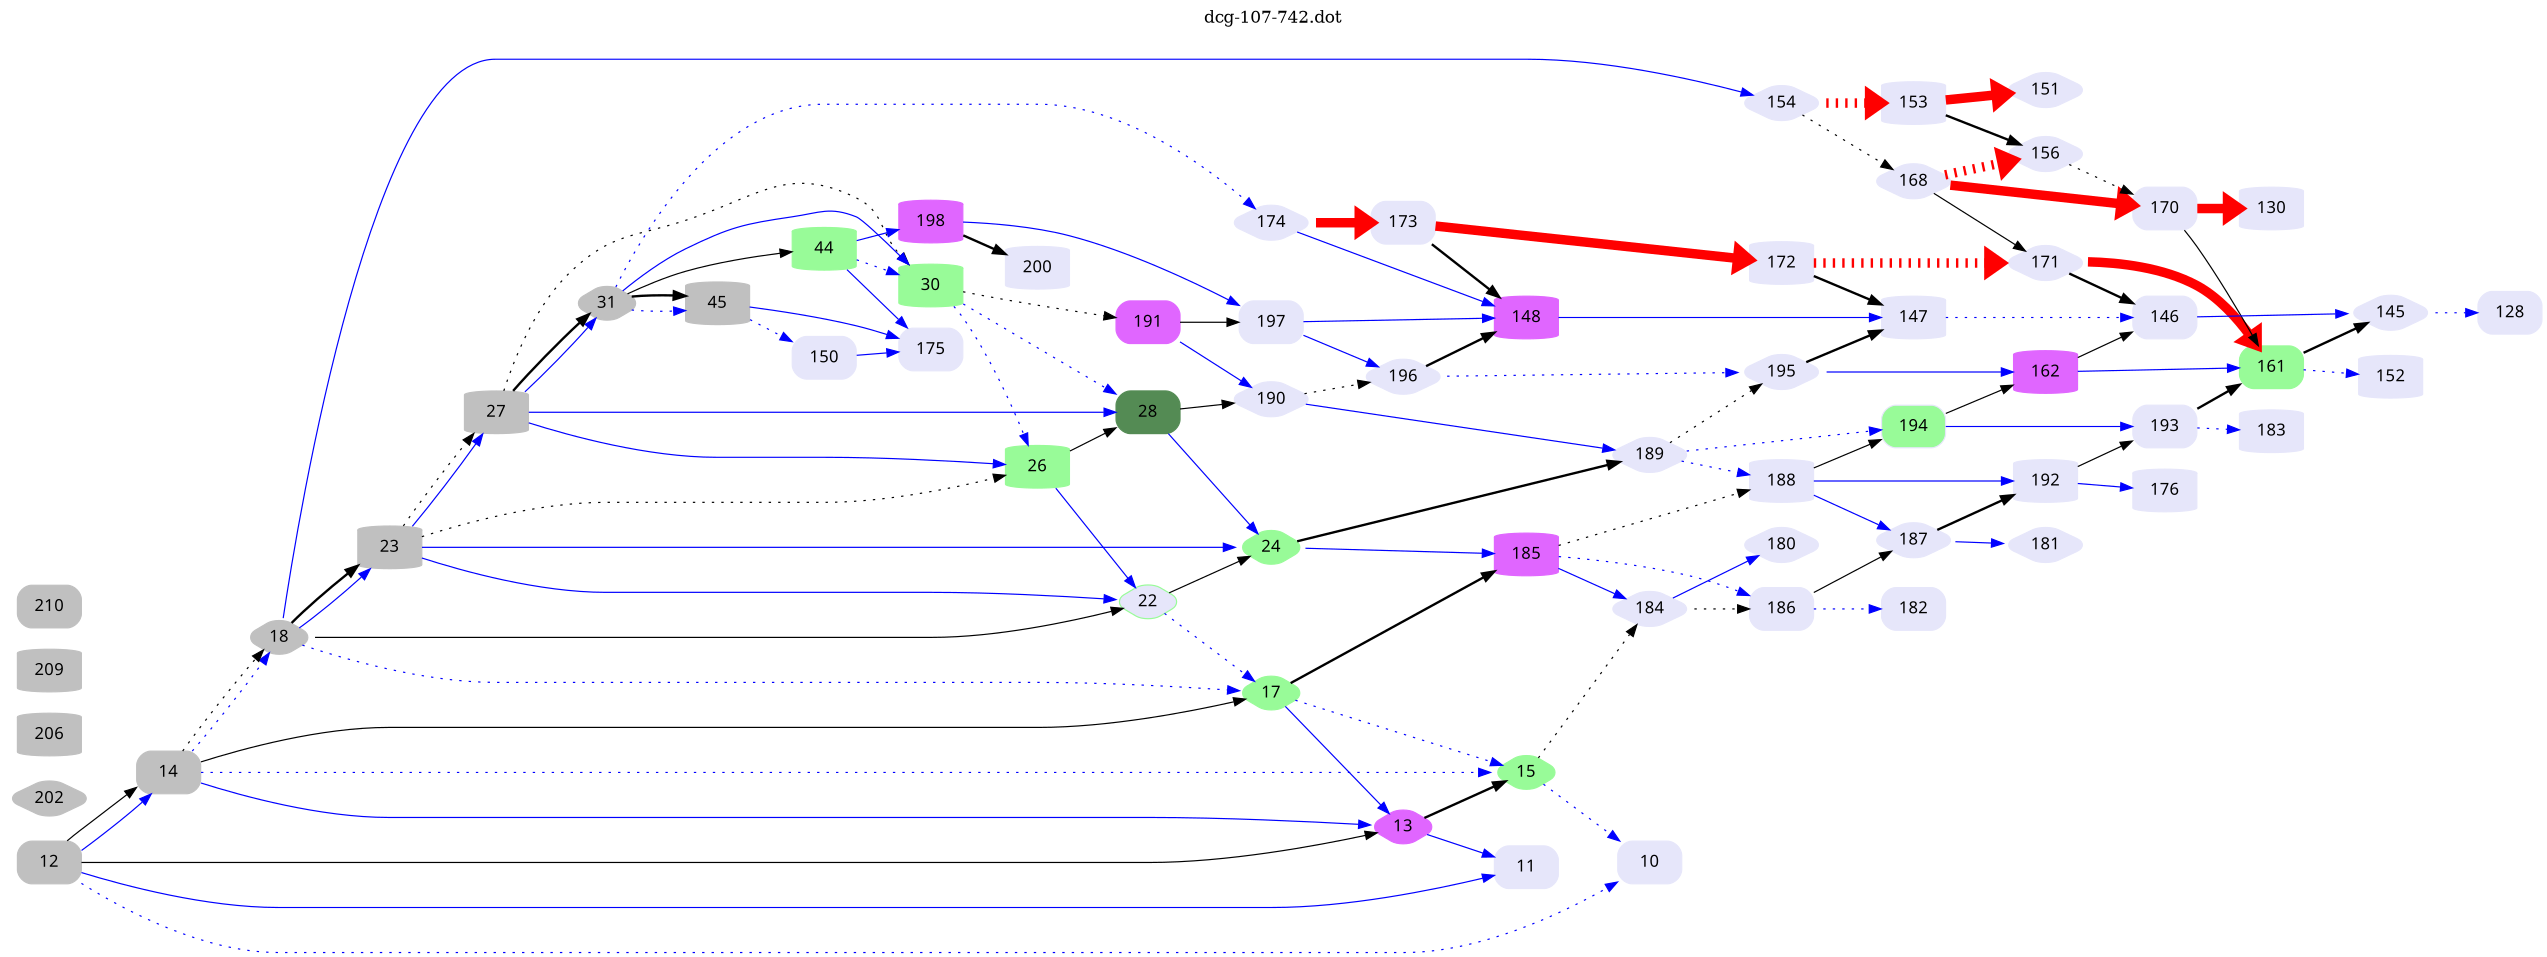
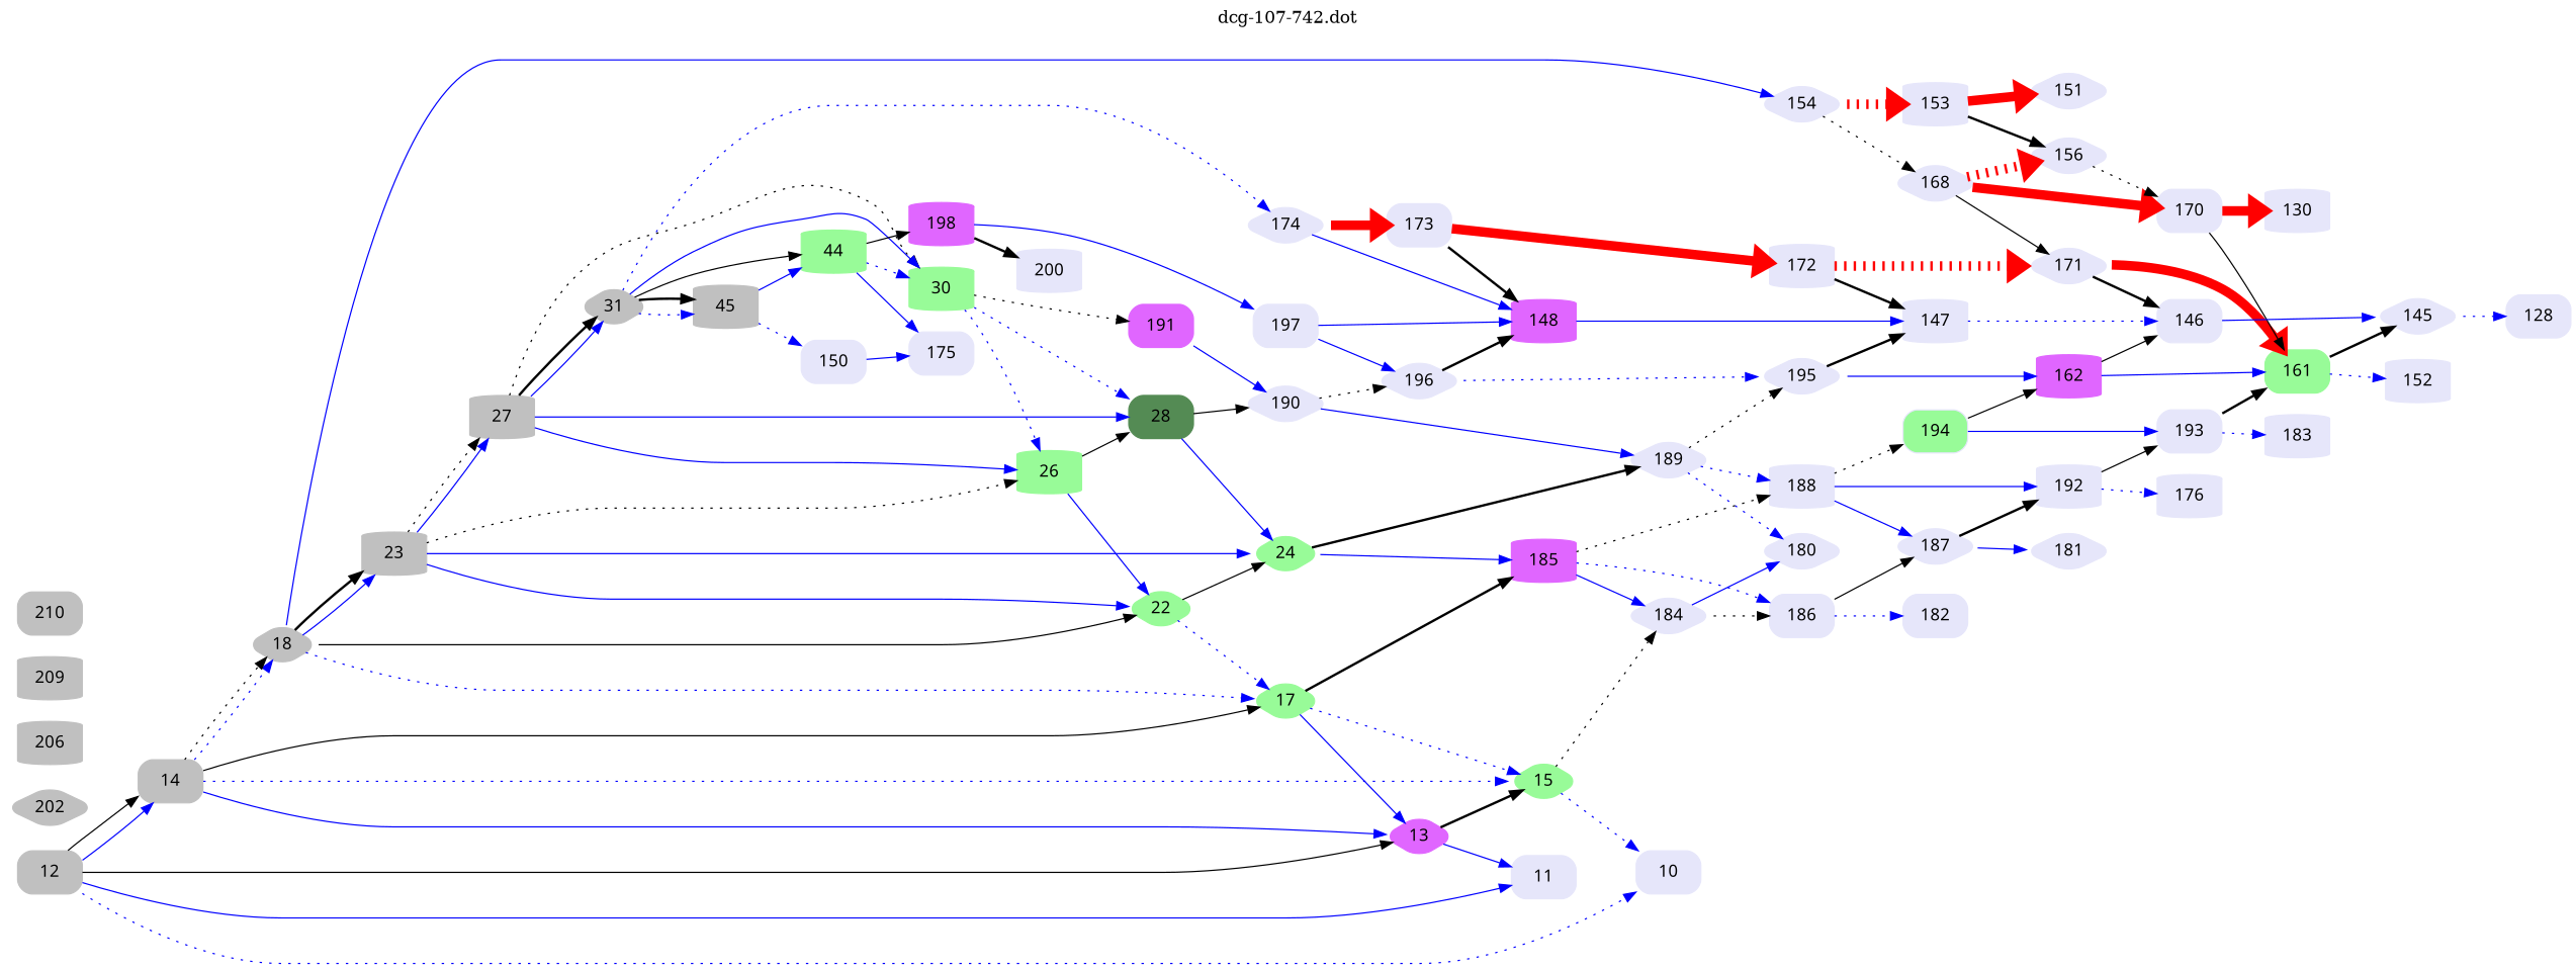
  digraph {
    label="dcg-107-742.dot"
    labelloc=t
    rankdir=LR
    node [color=lavender fontname="sans-serif" shape=diamond style="rounded,filled"]
    edge [color=blue penwidth=1 style=solid]
    n1 [color=grey label=12 shape=box]
    n2 [label=11 shape=box]
    n3 [label=10 shape=box]
    n4 [color=grey label=14 shape=box]
    n5 [color=mediumorchid1 label=13]
    n6 [color=palegreen label=15]
    n7 [color=grey label=18]
    n8 [color=palegreen label=17]
    n9 [label=184]
    n10 [label=154]
    n11 [color=grey label=23 shape=cylinder]
-   n12 [color=palegreen label=22 fillcolor=lavender]
+   n12 [color=palegreen label=22]
    n13 [color=mediumorchid1 label=185 shape=cylinder]
    n14 [label=186 shape=box]
    n15 [label=180]
    n16 [label=153 shape=cylinder]
    n17 [label=168]
    n18 [color=palegreen label=24]
    n19 [color=grey label=27 shape=cylinder]
    n20 [color=palegreen label=26 shape=cylinder]
    n21 [label=188 shape=cylinder]
    n22 [label=151]
    n23 [label=156]
    n24 [label=171]
    n25 [label=170 shape=box]
    n26 [label=189]
    n27 [color=palegreen4 label=28 shape=box]
    n28 [color=grey label=31]
    n29 [color=palegreen label=30 shape=cylinder]
    n30 [fillcolor=palegreen label=194 shape=box]
    n31 [label=195]
    n32 [label=190]
    n33 [label=174]
    n34 [color=grey label=45 shape=cylinder]
    n35 [color=palegreen label=44 shape=cylinder]
    n36 [color=mediumorchid1 label=191 shape=box]
    n37 [label=196]
    n38 [color=mediumorchid1 label=148 shape=cylinder]
    n39 [label=173 shape=box]
    n40 [label=150 shape=box]
    n41 [color=mediumorchid1 label=198 shape=cylinder]
    n42 [label=175 shape=box]
    n43 [label=197 shape=box]
    n44 [label=147 shape=cylinder]
    n45 [label=172 shape=cylinder]
    n46 [label=200 shape=cylinder]
    n47 [label=187]
    n48 [label=192 shape=cylinder]
    n49 [label=193 shape=box]
    n50 [color=mediumorchid1 label=162 shape=cylinder]
    n51 [label=181]
    n52 [label=176 shape=cylinder]
    n53 [label=183 shape=cylinder]
    n54 [color=palegreen label=161 shape=box]
    n55 [label=146 shape=box]
    n56 [label=152 shape=cylinder]
    n57 [label=145]
    n58 [label=128 shape=box]
    n59 [label=182 shape=box]
    n60 [label=130 shape=cylinder]
    n61 [color=grey label=202]
    n62 [color=grey label=206 shape=cylinder]
    n63 [color=grey label=209 shape=cylinder]
    n64 [color=grey label=210 shape=box]
    n1 -> n2
    n1 -> n3 [style=dotted]
    n1 -> n4 [style=bold]
    n1 -> n4 [color="" penwidth=""]
    n1 -> n5 [color="" penwidth=""]
    n4 -> n5
    n4 -> n6 [style=dotted]
    n4 -> n7 [style=dotted]
    n4 -> n7 [style=dotted color="" penwidth=""]
    n4 -> n8 [color="" penwidth=""]
    n5 -> n2
    n5 -> n6 [style=bold color="" penwidth=""]
    n6 -> n3 [style=dotted]
    n6 -> n9 [style=dotted color="" penwidth=""]
    n7 -> n8 [style=dotted]
    n7 -> n10
    n7 -> n11
    n7 -> n11 [style=bold color="" penwidth=""]
    n7 -> n12 [color="" penwidth=""]
    n8 -> n5 [style=bold]
    n8 -> n6 [style=dotted]
    n8 -> n13 [style=bold color="" penwidth=""]
    n9 -> n14 [style=dotted color="" penwidth=""]
    n9 -> n15 [style=bold]
    n10 -> n16 [color=red penwidth=8 style=dotted]
    n10 -> n17 [style=dotted color="" penwidth=""]
    n11 -> n12 [style=bold]
    n11 -> n18 [style=bold]
    n11 -> n19
    n11 -> n19 [style=dotted color="" penwidth=""]
    n11 -> n20 [style=dotted color="" penwidth=""]
    n12 -> n8 [style=dotted]
    n12 -> n18 [color="" penwidth=""]
    n13 -> n9 [style=bold]
    n13 -> n14 [style=dotted]
    n13 -> n21 [style=dotted color="" penwidth=""]
    n14 -> n47 [color="" penwidth=""]
    n14 -> n59 [style=dotted]
    n16 -> n22 [color=red penwidth=8]
    n16 -> n23 [style=bold color="" penwidth=""]
    n17 -> n23 [color=red penwidth=8 style=dotted]
    n17 -> n24 [color="" penwidth=""]
    n17 -> n25 [color=red penwidth=8]
    n18 -> n13
    n18 -> n26 [style=bold color="" penwidth=""]
    n19 -> n20 [style=bold]
    n19 -> n27 [style=bold]
    n19 -> n28 [style=bold]
    n19 -> n28 [style=bold color="" penwidth=""]
    n19 -> n29 [style=dotted color="" penwidth=""]
    n20 -> n12 [style=bold]
    n20 -> n27 [color="" penwidth=""]
-   n21 -> n30 [color="" penwidth=""]
+   n21 -> n30 [style=dotted color="" penwidth=""]
    n21 -> n47 [style=bold]
    n21 -> n48
    n23 -> n25 [style=dotted color="" penwidth=""]
    n24 -> n54 [color=red penwidth=8 style=bold]
    n24 -> n55 [style=bold color="" penwidth=""]
    n25 -> n54 [color="" penwidth=""]
    n25 -> n60 [color=red penwidth=8 style=bold]
    n26 -> n21 [style=dotted]
-   n26 -> n30 [style=dotted]
+   n26 -> n15 [style=dotted]
    n26 -> n31 [style=dotted color="" penwidth=""]
    n27 -> n18 [style=bold]
    n27 -> n32 [color="" penwidth=""]
    n28 -> n29 [style=bold]
    n28 -> n33 [style=dotted]
    n28 -> n34 [style=dotted]
    n28 -> n34 [style=bold color="" penwidth=""]
    n28 -> n35 [color="" penwidth=""]
    n29 -> n20 [style=dotted]
    n29 -> n27 [style=dotted]
    n29 -> n36 [style=dotted color="" penwidth=""]
    n30 -> n49
    n30 -> n50 [color="" penwidth=""]
    n31 -> n44 [style=bold color="" penwidth=""]
    n31 -> n50
    n32 -> n26
    n32 -> n37 [style=dotted color="" penwidth=""]
    n33 -> n38
    n33 -> n39 [color=red penwidth=8]
-   n34 -> n42 [style=bold]
+   n34 -> n35 [style=bold]
    n34 -> n40 [style=dotted]
    n35 -> n29 [style=dotted]
-   n35 -> n41 [penwidth=""]
+   n35 -> n41 [color="" penwidth=""]
    n35 -> n42
    n36 -> n32
-   n36 -> n43 [color="" penwidth=""]
    n37 -> n31 [style=dotted]
    n37 -> n38 [style=bold color="" penwidth=""]
    n38 -> n44
    n39 -> n38 [style=bold color="" penwidth=""]
    n39 -> n45 [color=red penwidth=8 style=bold]
    n40 -> n42
    n41 -> n43 [style=bold]
    n41 -> n46 [style=bold color="" penwidth=""]
    n43 -> n37 [style=bold]
    n43 -> n38
    n44 -> n55 [style=dotted]
    n45 -> n24 [color=red penwidth=8 style=dotted]
    n45 -> n44 [style=bold color="" penwidth=""]
    n47 -> n48 [style=bold color="" penwidth=""]
    n47 -> n51
    n48 -> n49 [color="" penwidth=""]
-   n48 -> n52
+   n48 -> n52 [style=dotted]
    n49 -> n53 [style=dotted]
    n49 -> n54 [style=bold color="" penwidth=""]
    n50 -> n54
    n50 -> n55 [color="" penwidth=""]
    n54 -> n56 [style=dotted]
    n54 -> n57 [style=bold color="" penwidth=""]
    n55 -> n57 [style=bold]
    n57 -> n58 [style=dotted]
  }
